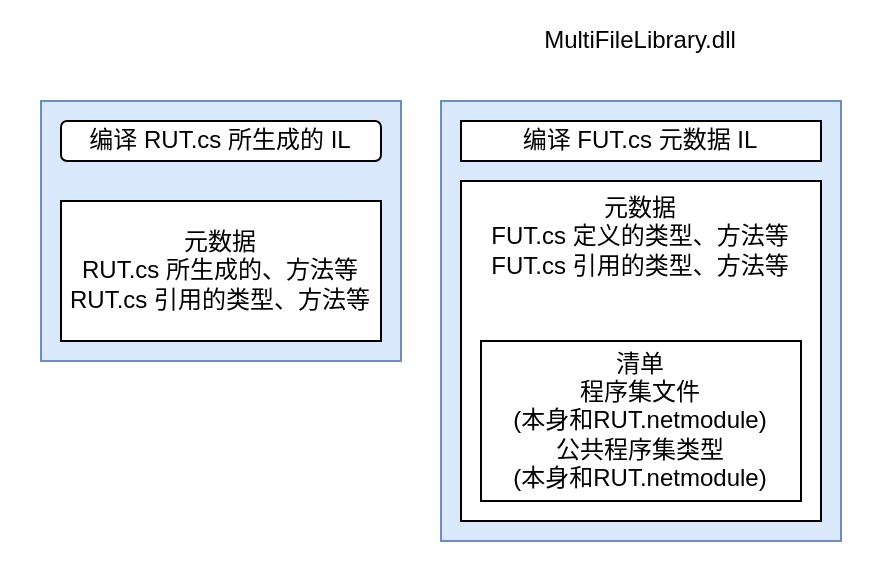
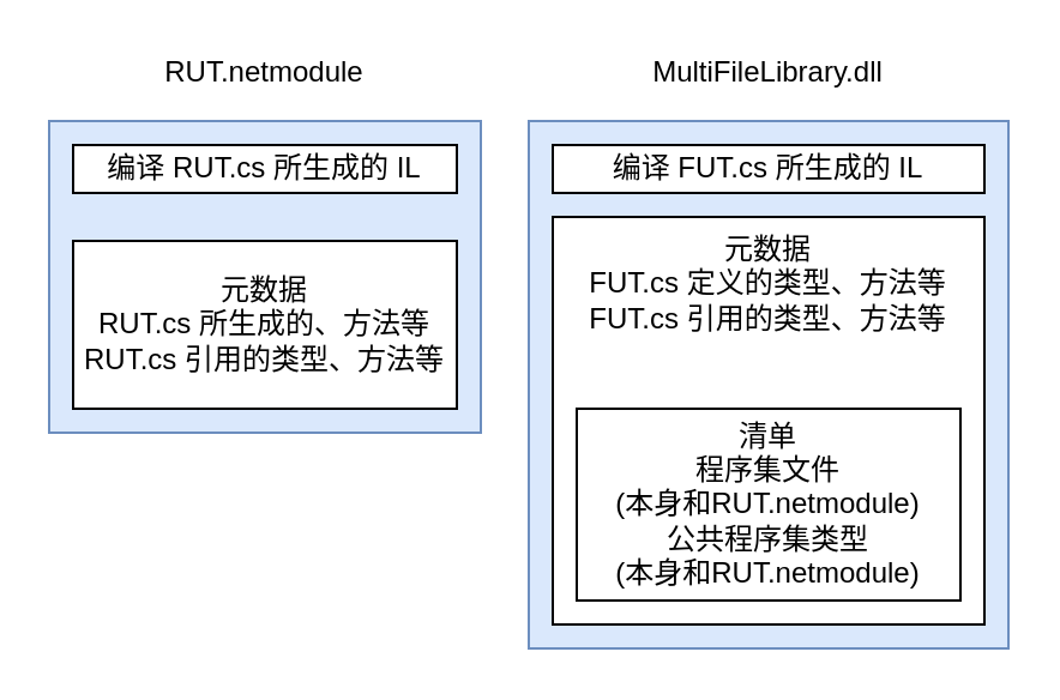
  <mxCell id="0" />
  <mxCell id="1" parent="0" />
  <mxCell id="2" value="" style="rounded=0;whiteSpace=wrap;html=1;fillColor=#dae8fc;strokeColor=#6c8ebf;" vertex="1" parent="1"><mxGeometry x="220" y="50" width="200" height="220" as="geometry" /></mxCell>
  <mxCell id="3" value="" style="rounded=0;whiteSpace=wrap;html=1;fillColor=#dae8fc;strokeColor=#6c8ebf;" vertex="1" parent="1"><mxGeometry x="20" y="50" width="180" height="130" as="geometry" /></mxCell>
- <mxCell id="4" value="编译 RUT.cs 所生成的 IL" style="whiteSpace=wrap;html=1;rounded=1;" vertex="1" parent="1"><mxGeometry x="30" y="60" width="160" height="20" as="geometry" /></mxCell>
+ <mxCell id="4" value="编译 RUT.cs 所生成的 IL" style="rounded=0;whiteSpace=wrap;html=1;" vertex="1" parent="1"><mxGeometry x="30" y="60" width="160" height="20" as="geometry" /></mxCell>
  <mxCell id="5" value="元数据 &lt;br&gt;RUT.cs 所生成的、方法等&lt;br&gt;RUT.cs 引用的类型、方法等" style="rounded=0;whiteSpace=wrap;html=1;" vertex="1" parent="1"><mxGeometry x="30" y="100" width="160" height="70" as="geometry" /></mxCell>
- <mxCell id="6" value="编译 FUT.cs 元数据 IL" style="rounded=0;whiteSpace=wrap;html=1;" vertex="1" parent="1"><mxGeometry x="230" y="60" width="180" height="20" as="geometry" /></mxCell>
+ <mxCell id="6" value="编译 FUT.cs 所生成的 IL" style="rounded=0;whiteSpace=wrap;html=1;" vertex="1" parent="1"><mxGeometry x="230" y="60" width="180" height="20" as="geometry" /></mxCell>
  <mxCell id="7" value="元数据 &lt;br&gt;FUT.cs 定义的类型、方法等&lt;br&gt;FUT.cs 引用的类型、方法等" style="rounded=0;whiteSpace=wrap;html=1;verticalAlign=top;" vertex="1" parent="1"><mxGeometry x="230" y="90" width="180" height="170" as="geometry" /></mxCell>
  <mxCell id="8" value="清单&lt;br&gt;程序集文件&lt;br&gt;(本身和RUT.netmodule)&lt;br&gt;公共程序集类型&lt;br&gt;(本身和RUT.netmodule)" style="rounded=0;whiteSpace=wrap;html=1;" vertex="1" parent="1"><mxGeometry x="240" y="170" width="160" height="80" as="geometry" /></mxCell>
- <mxCell id="10" value="MultiFileLibrary.dll" style="text;html=1;strokeColor=none;fillColor=none;align=center;verticalAlign=middle;whiteSpace=wrap;rounded=0;" vertex="1" parent="1"><mxGeometry x="265" y="10" width="110" height="20" as="geometry" /></mxCell>
+ <mxCell id="9" value="RUT.netmodule" style="text;html=1;strokeColor=none;fillColor=none;align=center;verticalAlign=middle;whiteSpace=wrap;rounded=0;" vertex="1" parent="1"><mxGeometry x="55" y="20" width="110" height="20" as="geometry" /></mxCell>
+ <mxCell id="10" value="MultiFileLibrary.dll" style="text;html=1;strokeColor=none;fillColor=none;align=center;verticalAlign=middle;whiteSpace=wrap;rounded=0;" vertex="1" parent="1"><mxGeometry x="265" y="20" width="110" height="20" as="geometry" /></mxCell>
